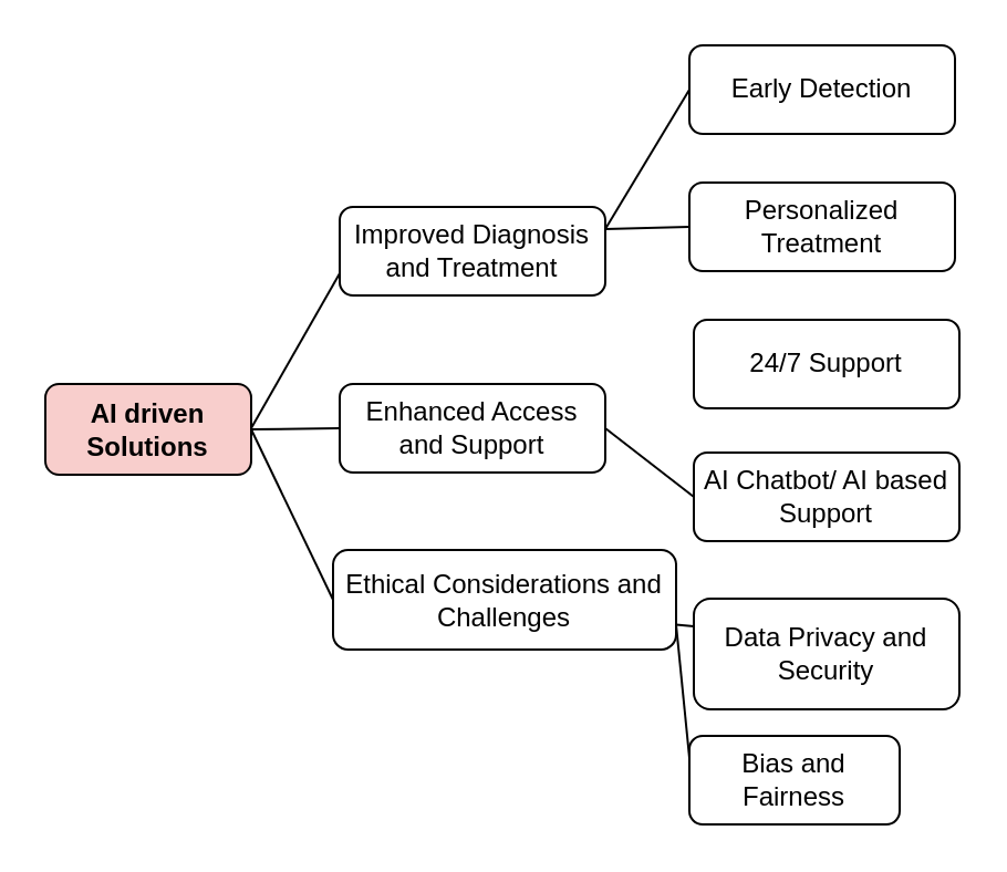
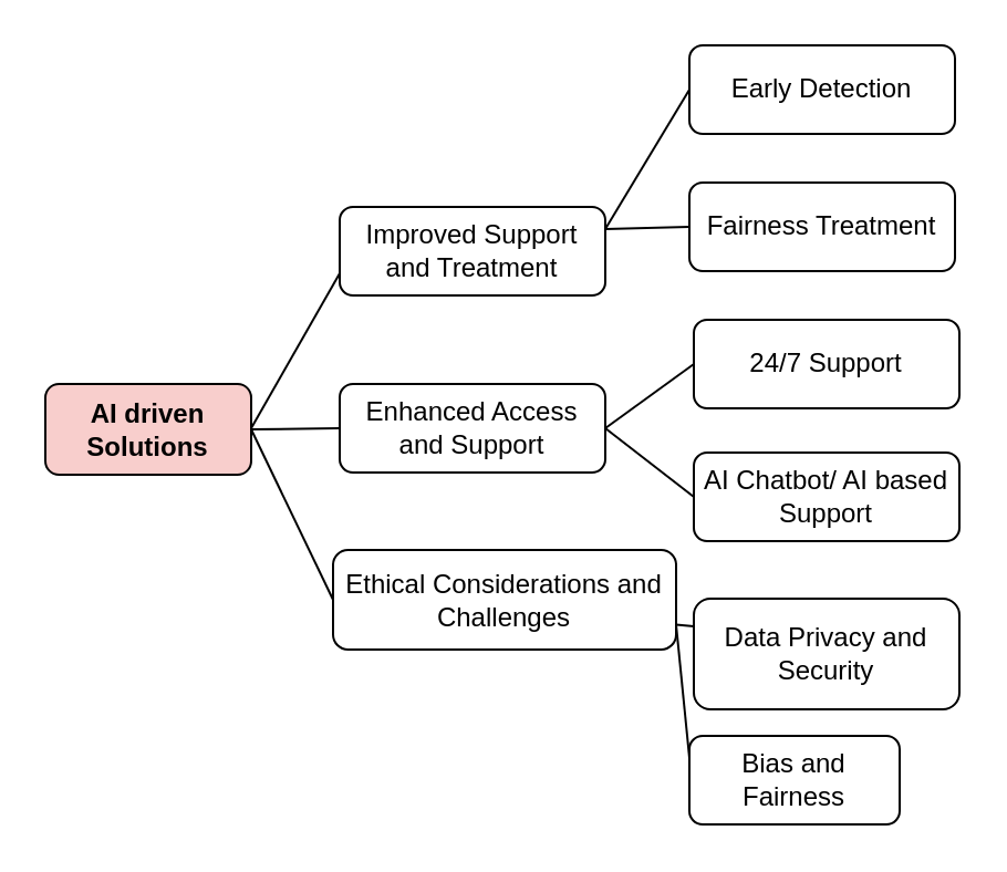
  <mxCell id="0" />
  <mxCell id="1" parent="0" />
  <mxCell id="2" value="&lt;h4 style=&quot;&quot;&gt;AI driven Solutions&lt;/h4&gt;" style="rounded=1;whiteSpace=wrap;html=1;fontStyle=1;align=center;fillColor=#f8cecc;" parent="1" vertex="1"><mxGeometry x="20" y="173" width="93" height="41" as="geometry" /></mxCell>
- <mxCell id="3" value="&lt;h4&gt;&lt;span style=&quot;text-align: start; font-weight: normal;&quot; class=&quot;notion-enable-hover&quot; data-token-index=&quot;0&quot;&gt;&lt;font face=&quot;Helvetica&quot;&gt;Improved Diagnosis and Treatment&lt;/font&gt;&lt;/span&gt;&lt;/h4&gt;" style="rounded=1;whiteSpace=wrap;html=1;" parent="1" vertex="1"><mxGeometry x="153" y="93" width="120" height="40" as="geometry" /></mxCell>
+ <mxCell id="3" value="&lt;h4&gt;&lt;span style=&quot;text-align: start; font-weight: normal;&quot; class=&quot;notion-enable-hover&quot; data-token-index=&quot;0&quot;&gt;&lt;font face=&quot;Helvetica&quot;&gt;Improved Support and Treatment&lt;/font&gt;&lt;/span&gt;&lt;/h4&gt;" style="rounded=1;whiteSpace=wrap;html=1;" parent="1" vertex="1"><mxGeometry x="153" y="93" width="120" height="40" as="geometry" /></mxCell>
  <mxCell id="4" value="&lt;h4&gt;&lt;span style=&quot;text-align: start; font-weight: normal;&quot; class=&quot;notion-enable-hover&quot; data-token-index=&quot;0&quot;&gt;Enhanced Access and Support&lt;/span&gt;&lt;/h4&gt;" style="rounded=1;whiteSpace=wrap;html=1;" parent="1" vertex="1"><mxGeometry x="153" y="173" width="120" height="40" as="geometry" /></mxCell>
  <mxCell id="5" value="&lt;h4&gt;&lt;span style=&quot;text-align: start; font-weight: normal;&quot; class=&quot;notion-enable-hover&quot; data-token-index=&quot;0&quot;&gt;&lt;font face=&quot;Helvetica&quot;&gt;Ethical Considerations and Challenges&lt;/font&gt;&lt;/span&gt;&lt;/h4&gt;" style="rounded=1;whiteSpace=wrap;html=1;" parent="1" vertex="1"><mxGeometry x="150" y="248" width="155" height="45" as="geometry" /></mxCell>
- <mxCell id="6" value="&lt;h4&gt;&lt;span style=&quot;text-align: start; font-weight: normal;&quot; class=&quot;notion-enable-hover&quot; data-token-index=&quot;0&quot;&gt;&lt;font face=&quot;Helvetica&quot;&gt;Personalized Treatment&lt;/font&gt;&lt;/span&gt;&lt;/h4&gt;" style="rounded=1;whiteSpace=wrap;html=1;" parent="1" vertex="1"><mxGeometry x="311" y="82" width="120" height="40" as="geometry" /></mxCell>
+ <mxCell id="6" value="&lt;h4&gt;&lt;span style=&quot;text-align: start; font-weight: normal;&quot; class=&quot;notion-enable-hover&quot; data-token-index=&quot;0&quot;&gt;&lt;font face=&quot;Helvetica&quot;&gt;Fairness Treatment&lt;/font&gt;&lt;/span&gt;&lt;/h4&gt;" style="rounded=1;whiteSpace=wrap;html=1;" parent="1" vertex="1"><mxGeometry x="311" y="82" width="120" height="40" as="geometry" /></mxCell>
  <mxCell id="7" value="&lt;h4&gt;&lt;span style=&quot;text-align: start; font-weight: normal;&quot; class=&quot;notion-enable-hover&quot; data-token-index=&quot;0&quot;&gt;&lt;font face=&quot;Helvetica&quot;&gt;Early Detection&lt;/font&gt;&lt;/span&gt;&lt;/h4&gt;" style="rounded=1;whiteSpace=wrap;html=1;" parent="1" vertex="1"><mxGeometry x="311" y="20" width="120" height="40" as="geometry" /></mxCell>
  <mxCell id="8" value="&lt;h4&gt;&lt;span style=&quot;text-align: start; font-weight: normal;&quot; class=&quot;notion-enable-hover&quot; data-token-index=&quot;0&quot;&gt;&lt;font face=&quot;Helvetica&quot;&gt;24/7 Support&lt;/font&gt;&lt;/span&gt;&lt;/h4&gt;" style="rounded=1;whiteSpace=wrap;html=1;" parent="1" vertex="1"><mxGeometry x="313" y="144" width="120" height="40" as="geometry" /></mxCell>
  <mxCell id="9" value="&lt;h4 style=&quot;&quot;&gt;&lt;span style=&quot;font-weight: 400;&quot;&gt;AI Chatbot/ AI based Support&lt;/span&gt;&lt;/h4&gt;" style="rounded=1;whiteSpace=wrap;html=1;align=center;" parent="1" vertex="1"><mxGeometry x="313" y="204" width="120" height="40" as="geometry" /></mxCell>
  <mxCell id="10" value="&lt;h4&gt;&lt;span style=&quot;text-align: start; font-weight: normal;&quot; class=&quot;notion-enable-hover&quot; data-token-index=&quot;0&quot;&gt;&lt;font face=&quot;Helvetica&quot;&gt;Data Privacy and Security&lt;/font&gt;&lt;/span&gt;&lt;/h4&gt;" style="rounded=1;whiteSpace=wrap;html=1;" parent="1" vertex="1"><mxGeometry x="313" y="270" width="120" height="50" as="geometry" /></mxCell>
  <mxCell id="11" value="&lt;h4&gt;&lt;span style=&quot;text-align: start; font-weight: normal;&quot; class=&quot;notion-enable-hover&quot; data-token-index=&quot;0&quot;&gt;Bias and Fairness&lt;/span&gt;&lt;/h4&gt;" style="rounded=1;whiteSpace=wrap;html=1;" parent="1" vertex="1"><mxGeometry x="311" y="332" width="95" height="40" as="geometry" /></mxCell>
  <mxCell id="12" value="" style="endArrow=none;html=1;rounded=0;" parent="1" edge="1"><mxGeometry width="50" height="50" relative="1" as="geometry"><mxPoint x="113" y="193" as="sourcePoint" /><mxPoint x="153" y="123" as="targetPoint" /></mxGeometry></mxCell>
  <mxCell id="13" value="" style="endArrow=none;html=1;rounded=0;exitX=1;exitY=0.5;exitDx=0;exitDy=0;" parent="1" source="2" edge="1"><mxGeometry width="50" height="50" relative="1" as="geometry"><mxPoint x="103" y="243" as="sourcePoint" /><mxPoint x="153" y="193" as="targetPoint" /></mxGeometry></mxCell>
  <mxCell id="14" value="" style="endArrow=none;html=1;rounded=0;exitX=1;exitY=0.25;exitDx=0;exitDy=0;entryX=0;entryY=0.5;entryDx=0;entryDy=0;" parent="1" source="3" target="7" edge="1"><mxGeometry width="50" height="50" relative="1" as="geometry"><mxPoint x="263" y="43" as="sourcePoint" /><mxPoint x="313" y="-7" as="targetPoint" /></mxGeometry></mxCell>
  <mxCell id="15" value="" style="endArrow=none;html=1;rounded=0;entryX=0;entryY=0.5;entryDx=0;entryDy=0;" parent="1" target="6" edge="1"><mxGeometry width="50" height="50" relative="1" as="geometry"><mxPoint x="273" y="103" as="sourcePoint" /><mxPoint x="313" y="73" as="targetPoint" /></mxGeometry></mxCell>
  <mxCell id="16" value="" style="endArrow=none;html=1;rounded=0;exitX=1;exitY=0.5;exitDx=0;exitDy=0;entryX=0;entryY=0.5;entryDx=0;entryDy=0;" parent="1" source="2" target="5" edge="1"><mxGeometry width="50" height="50" relative="1" as="geometry"><mxPoint x="103" y="323" as="sourcePoint" /><mxPoint x="141" y="267" as="targetPoint" /></mxGeometry></mxCell>
+ <mxCell id="17" value="" style="endArrow=none;html=1;rounded=0;exitX=1;exitY=0.5;exitDx=0;exitDy=0;entryX=0;entryY=0.5;entryDx=0;entryDy=0;" parent="1" source="4" target="8" edge="1"><mxGeometry width="50" height="50" relative="1" as="geometry"><mxPoint x="263" y="193" as="sourcePoint" /><mxPoint x="313" y="143" as="targetPoint" /></mxGeometry></mxCell>
  <mxCell id="18" value="" style="endArrow=none;html=1;rounded=0;exitX=1;exitY=0.5;exitDx=0;exitDy=0;entryX=0;entryY=0.5;entryDx=0;entryDy=0;" parent="1" source="4" target="9" edge="1"><mxGeometry width="50" height="50" relative="1" as="geometry"><mxPoint x="343" y="223" as="sourcePoint" /><mxPoint x="393" y="173" as="targetPoint" /></mxGeometry></mxCell>
  <mxCell id="19" value="" style="endArrow=none;html=1;rounded=0;exitX=1;exitY=0.75;exitDx=0;exitDy=0;entryX=0;entryY=0.25;entryDx=0;entryDy=0;" parent="1" source="5" target="10" edge="1"><mxGeometry width="50" height="50" relative="1" as="geometry"><mxPoint x="343" y="223" as="sourcePoint" /><mxPoint x="393" y="173" as="targetPoint" /></mxGeometry></mxCell>
  <mxCell id="20" value="" style="endArrow=none;html=1;rounded=0;entryX=0;entryY=0.25;entryDx=0;entryDy=0;exitX=1;exitY=0.75;exitDx=0;exitDy=0;" parent="1" source="5" target="11" edge="1"><mxGeometry width="50" height="50" relative="1" as="geometry"><mxPoint x="343" y="223" as="sourcePoint" /><mxPoint x="393" y="173" as="targetPoint" /></mxGeometry></mxCell>
  <mxCell id="21" style="edgeStyle=orthogonalEdgeStyle;rounded=0;orthogonalLoop=1;jettySize=auto;html=1;exitX=0.5;exitY=1;exitDx=0;exitDy=0;" parent="1" source="7" target="7" edge="1"><mxGeometry relative="1" as="geometry" /></mxCell>
